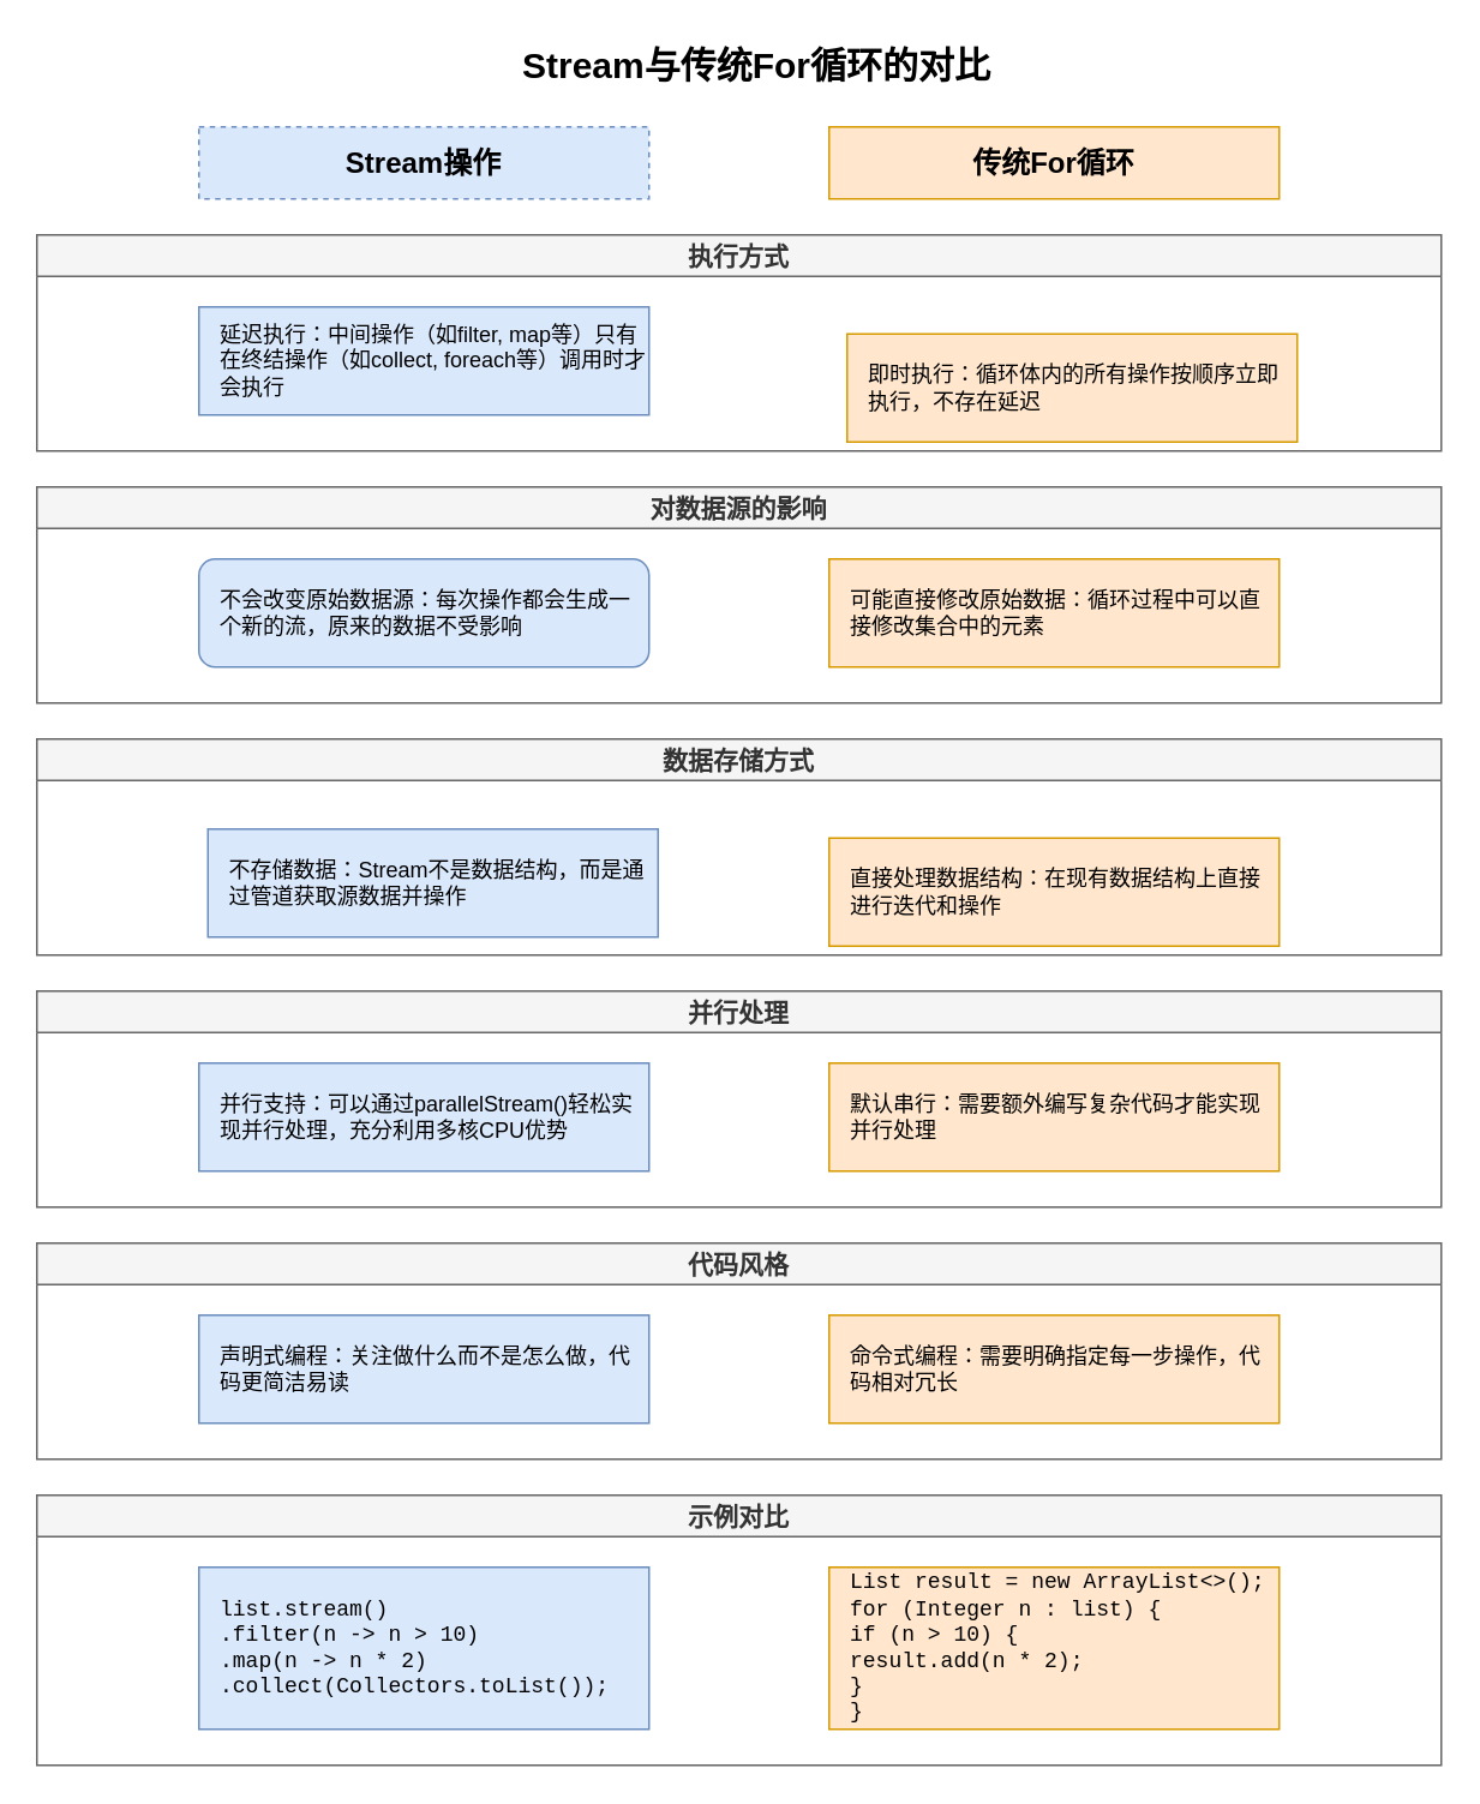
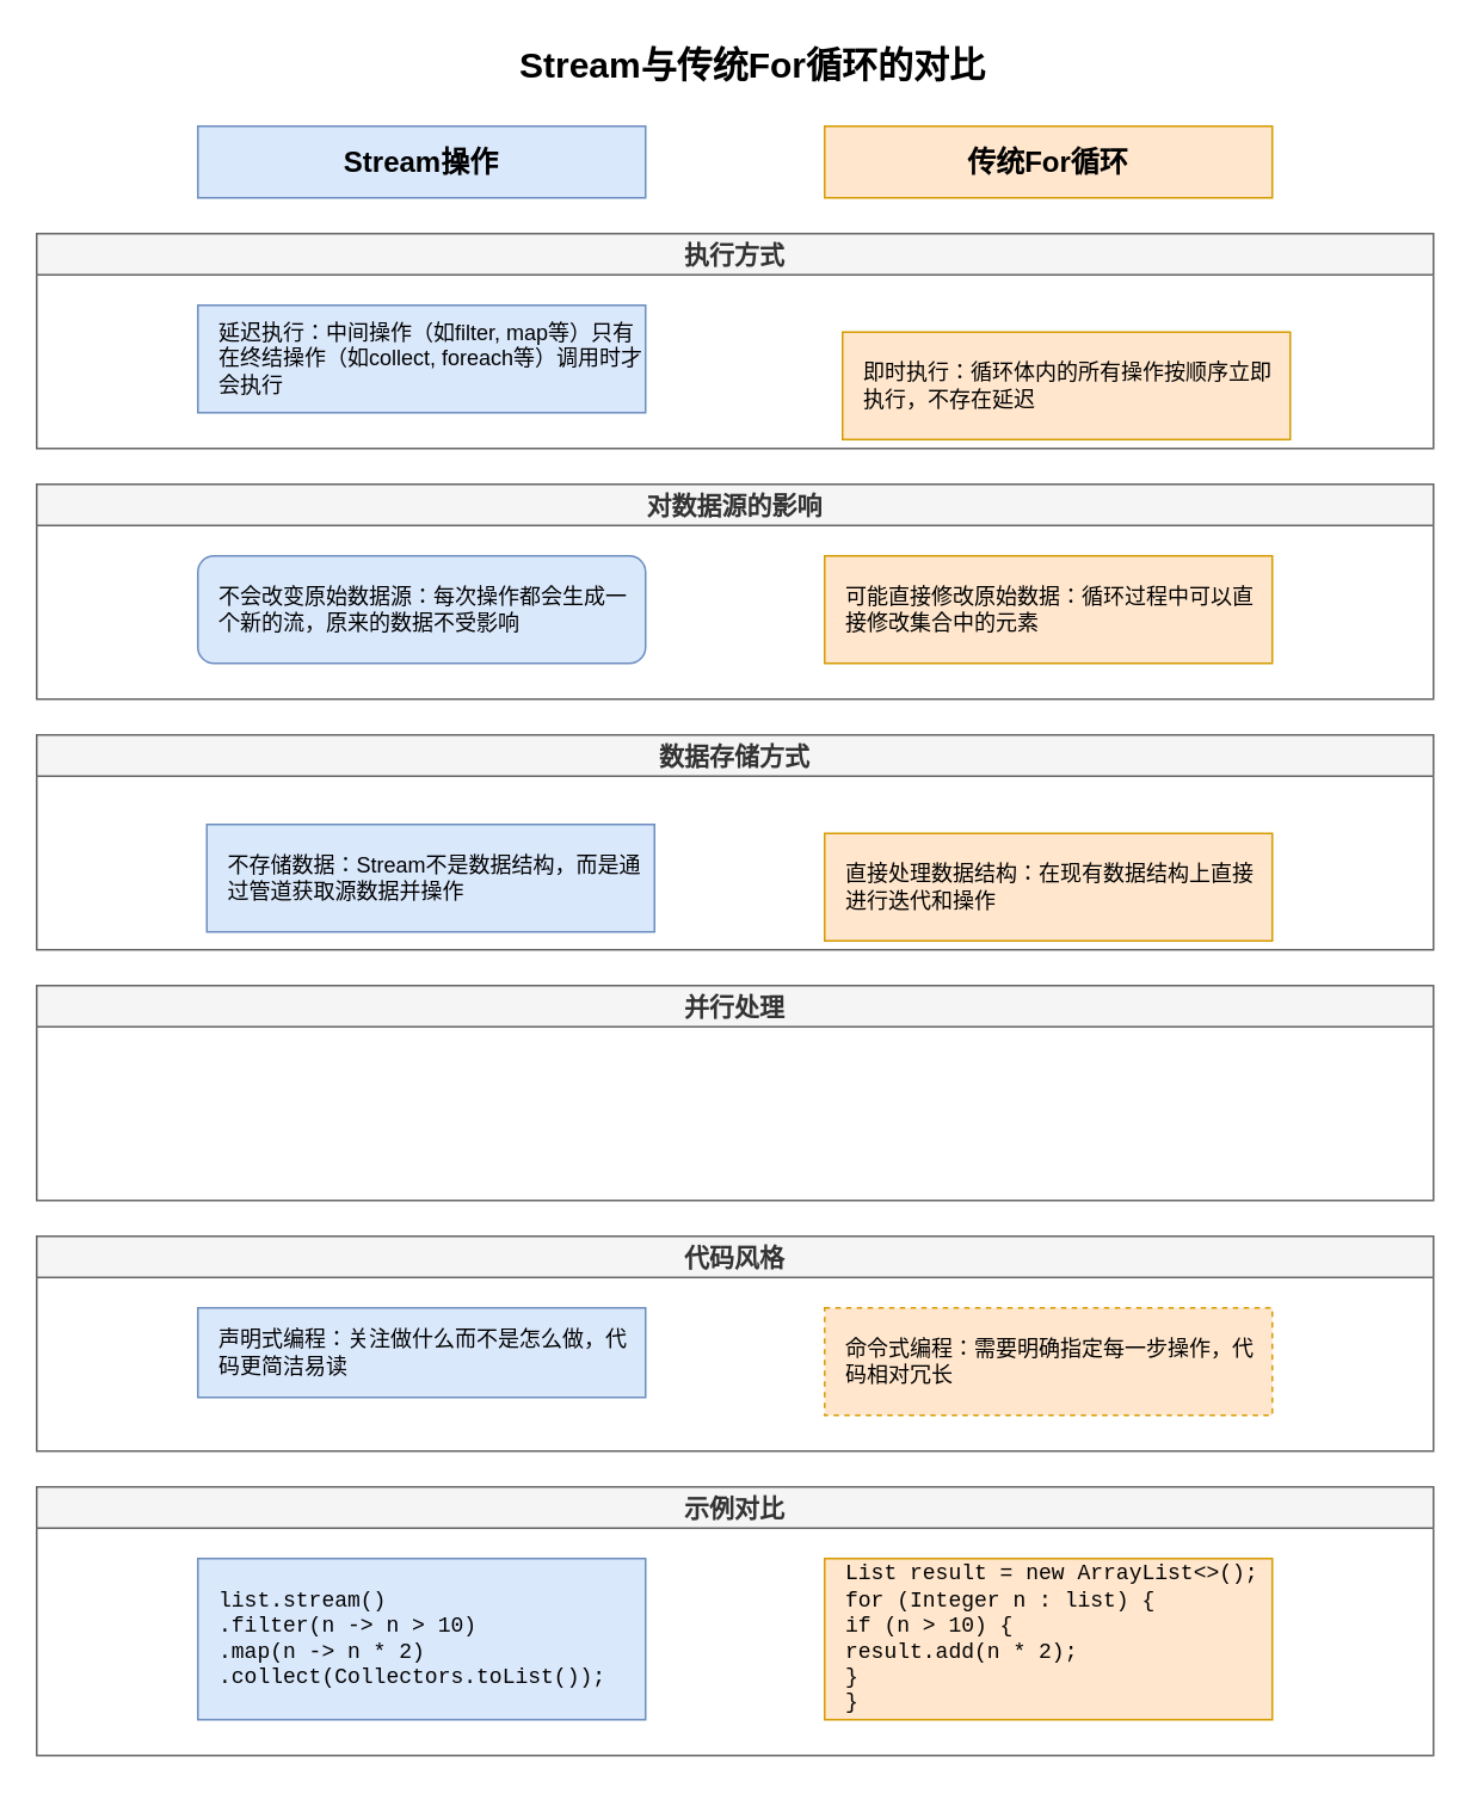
  <mxCell id="0" />
  <mxCell id="1" parent="0" />
  <mxCell id="2" value="Stream与传统For循环的对比" style="text;html=1;strokeColor=none;fillColor=none;align=center;verticalAlign=middle;whiteSpace=wrap;rounded=0;fontSize=20;fontStyle=1" vertex="1" parent="1"><mxGeometry x="250" y="20" width="340" height="30" as="geometry" /></mxCell>
- <mxCell id="3" value="Stream操作" style="rounded=0;whiteSpace=wrap;html=1;fillColor=#dae8fc;strokeColor=#6c8ebf;fontSize=16;fontStyle=1;dashed=1;" vertex="1" parent="1"><mxGeometry x="110" y="70" width="250" height="40" as="geometry" /></mxCell>
+ <mxCell id="3" value="Stream操作" style="rounded=0;whiteSpace=wrap;html=1;fillColor=#dae8fc;strokeColor=#6c8ebf;fontSize=16;fontStyle=1" vertex="1" parent="1"><mxGeometry x="110" y="70" width="250" height="40" as="geometry" /></mxCell>
  <mxCell id="4" value="传统For循环" style="rounded=0;whiteSpace=wrap;html=1;fillColor=#ffe6cc;strokeColor=#d79b00;fontSize=16;fontStyle=1" vertex="1" parent="1"><mxGeometry x="460" y="70" width="250" height="40" as="geometry" /></mxCell>
  <mxCell id="5" value="执行方式" style="swimlane;whiteSpace=wrap;html=1;fillColor=#f5f5f5;strokeColor=#666666;fontColor=#333333;fontSize=14;fontStyle=1" vertex="1" parent="1"><mxGeometry x="20" y="130" width="780" height="120" as="geometry"><mxRectangle x="30" y="130" width="100" height="30" as="alternateBounds" /></mxGeometry></mxCell>
  <mxCell id="6" value="延迟执行：中间操作（如filter, map等）只有在终结操作（如collect, foreach等）调用时才会执行" style="rounded=0;whiteSpace=wrap;html=1;fillColor=#dae8fc;strokeColor=#6c8ebf;align=left;spacingLeft=10;" vertex="1" parent="5"><mxGeometry x="90" y="40" width="250" height="60" as="geometry" /></mxCell>
  <mxCell id="7" value="即时执行：循环体内的所有操作按顺序立即执行，不存在延迟" style="rounded=0;whiteSpace=wrap;html=1;fillColor=#ffe6cc;strokeColor=#d79b00;align=left;spacingLeft=10;" vertex="1" parent="5"><mxGeometry x="450" y="55" width="250" height="60" as="geometry" /></mxCell>
  <mxCell id="8" value="对数据源的影响" style="swimlane;whiteSpace=wrap;html=1;fillColor=#f5f5f5;strokeColor=#666666;fontColor=#333333;fontSize=14;fontStyle=1" vertex="1" parent="1"><mxGeometry x="20" y="270" width="780" height="120" as="geometry" /></mxCell>
  <mxCell id="9" value="不会改变原始数据源：每次操作都会生成一个新的流，原来的数据不受影响" style="whiteSpace=wrap;html=1;fillColor=#dae8fc;strokeColor=#6c8ebf;align=left;spacingLeft=10;rounded=1;" vertex="1" parent="8"><mxGeometry x="90" y="40" width="250" height="60" as="geometry" /></mxCell>
  <mxCell id="10" value="可能直接修改原始数据：循环过程中可以直接修改集合中的元素" style="rounded=0;whiteSpace=wrap;html=1;fillColor=#ffe6cc;strokeColor=#d79b00;align=left;spacingLeft=10;" vertex="1" parent="8"><mxGeometry x="440" y="40" width="250" height="60" as="geometry" /></mxCell>
  <mxCell id="11" value="数据存储方式" style="swimlane;whiteSpace=wrap;html=1;fillColor=#f5f5f5;strokeColor=#666666;fontColor=#333333;fontSize=14;fontStyle=1" vertex="1" parent="1"><mxGeometry x="20" y="410" width="780" height="120" as="geometry" /></mxCell>
  <mxCell id="12" value="不存储数据：Stream不是数据结构，而是通过管道获取源数据并操作" style="rounded=0;whiteSpace=wrap;html=1;fillColor=#dae8fc;strokeColor=#6c8ebf;align=left;spacingLeft=10;" vertex="1" parent="11"><mxGeometry x="95" y="50" width="250" height="60" as="geometry" /></mxCell>
  <mxCell id="13" value="直接处理数据结构：在现有数据结构上直接进行迭代和操作" style="rounded=0;whiteSpace=wrap;html=1;fillColor=#ffe6cc;strokeColor=#d79b00;align=left;spacingLeft=10;" vertex="1" parent="11"><mxGeometry x="440" y="55" width="250" height="60" as="geometry" /></mxCell>
  <mxCell id="14" value="并行处理" style="swimlane;whiteSpace=wrap;html=1;fillColor=#f5f5f5;strokeColor=#666666;fontColor=#333333;fontSize=14;fontStyle=1" vertex="1" parent="1"><mxGeometry x="20" y="550" width="780" height="120" as="geometry" /></mxCell>
- <mxCell id="15" value="并行支持：可以通过parallelStream()轻松实现并行处理，充分利用多核CPU优势" style="rounded=0;whiteSpace=wrap;html=1;fillColor=#dae8fc;strokeColor=#6c8ebf;align=left;spacingLeft=10;" vertex="1" parent="14"><mxGeometry x="90" y="40" width="250" height="60" as="geometry" /></mxCell>
- <mxCell id="16" value="默认串行：需要额外编写复杂代码才能实现并行处理" style="rounded=0;whiteSpace=wrap;html=1;fillColor=#ffe6cc;strokeColor=#d79b00;align=left;spacingLeft=10;" vertex="1" parent="14"><mxGeometry x="440" y="40" width="250" height="60" as="geometry" /></mxCell>
  <mxCell id="17" value="代码风格" style="swimlane;whiteSpace=wrap;html=1;fillColor=#f5f5f5;strokeColor=#666666;fontColor=#333333;fontSize=14;fontStyle=1" vertex="1" parent="1"><mxGeometry x="20" y="690" width="780" height="120" as="geometry" /></mxCell>
- <mxCell id="18" value="声明式编程：关注做什么而不是怎么做，代码更简洁易读" style="rounded=0;whiteSpace=wrap;html=1;fillColor=#dae8fc;strokeColor=#6c8ebf;align=left;spacingLeft=10;" vertex="1" parent="17"><mxGeometry x="90" y="40" width="250" height="60" as="geometry" /></mxCell>
- <mxCell id="19" value="命令式编程：需要明确指定每一步操作，代码相对冗长" style="rounded=0;whiteSpace=wrap;html=1;fillColor=#ffe6cc;strokeColor=#d79b00;align=left;spacingLeft=10;" vertex="1" parent="17"><mxGeometry x="440" y="40" width="250" height="60" as="geometry" /></mxCell>
+ <mxCell id="18" value="声明式编程：关注做什么而不是怎么做，代码更简洁易读" style="rounded=0;whiteSpace=wrap;html=1;fillColor=#dae8fc;strokeColor=#6c8ebf;align=left;spacingLeft=10;" vertex="1" parent="17"><mxGeometry x="90" y="40" width="250" height="50" as="geometry" /></mxCell>
+ <mxCell id="19" value="命令式编程：需要明确指定每一步操作，代码相对冗长" style="rounded=0;whiteSpace=wrap;html=1;fillColor=#ffe6cc;strokeColor=#d79b00;align=left;spacingLeft=10;dashed=1;" vertex="1" parent="17"><mxGeometry x="440" y="40" width="250" height="60" as="geometry" /></mxCell>
  <mxCell id="20" value="示例对比" style="swimlane;whiteSpace=wrap;html=1;fillColor=#f5f5f5;strokeColor=#666666;fontColor=#333333;fontSize=14;fontStyle=1" vertex="1" parent="1"><mxGeometry x="20" y="830" width="780" height="150" as="geometry" /></mxCell>
  <mxCell id="21" value="list.stream()&#10;    .filter(n -&gt; n &gt; 10)&#10;    .map(n -&gt; n * 2)&#10;    .collect(Collectors.toList());" style="rounded=0;whiteSpace=wrap;html=1;fillColor=#dae8fc;strokeColor=#6c8ebf;align=left;spacingLeft=10;fontFamily=Courier New;" vertex="1" parent="20"><mxGeometry x="90" y="40" width="250" height="90" as="geometry" /></mxCell>
  <mxCell id="22" value="List&lt;Integer&gt; result = new ArrayList&lt;&gt;();&#10;for (Integer n : list) {&#10;    if (n &gt; 10) {&#10;        result.add(n * 2);&#10;    }&#10;}" style="rounded=0;whiteSpace=wrap;html=1;fillColor=#ffe6cc;strokeColor=#d79b00;align=left;spacingLeft=10;fontFamily=Courier New;" vertex="1" parent="20"><mxGeometry x="440" y="40" width="250" height="90" as="geometry" /></mxCell>
